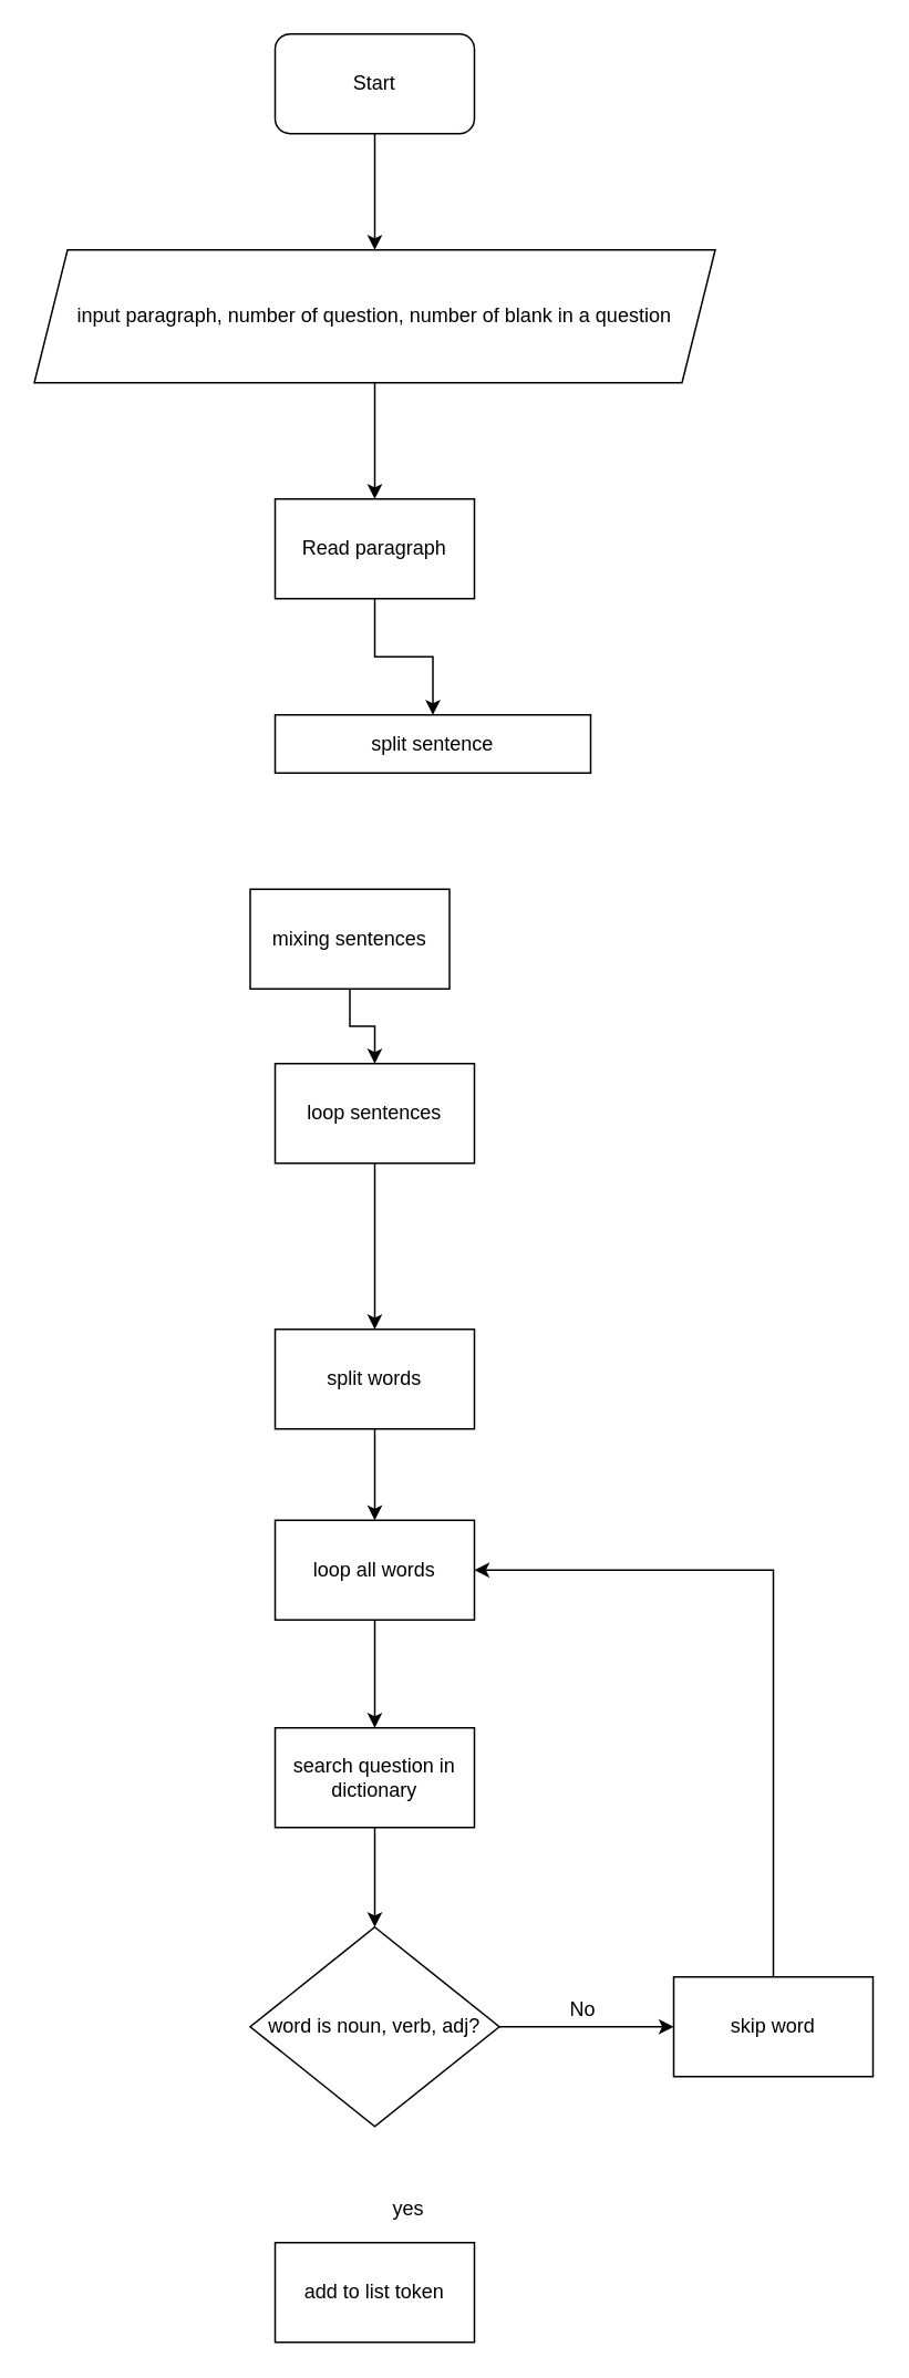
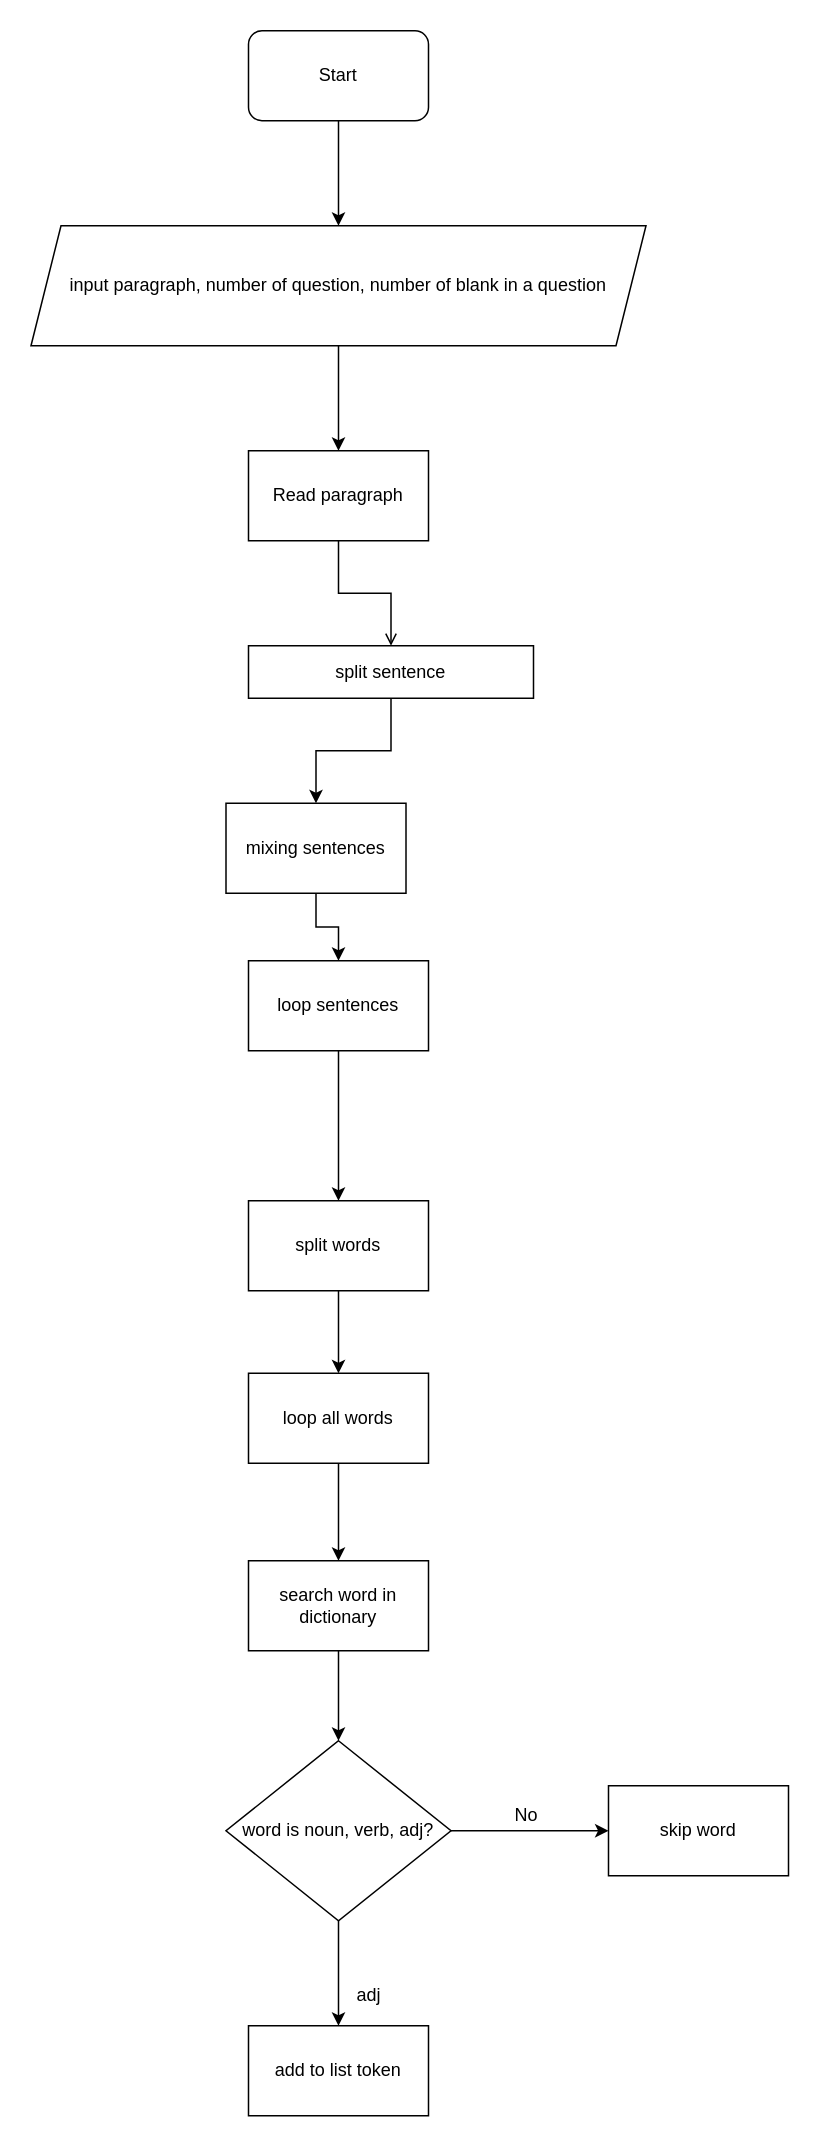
  <mxCell id="0" />
  <mxCell id="1" parent="0" />
  <mxCell id="2" style="edgeStyle=orthogonalEdgeStyle;rounded=0;orthogonalLoop=1;jettySize=auto;html=1;entryX=0.5;entryY=0;entryDx=0;entryDy=0;" edge="1" parent="1" source="3" target="23"><mxGeometry relative="1" as="geometry"><mxPoint x="225" y="130" as="targetPoint" /></mxGeometry></mxCell>
  <mxCell id="3" value="Start&lt;br&gt;" style="rounded=1;whiteSpace=wrap;html=1;" vertex="1" parent="1"><mxGeometry x="165" y="20" width="120" height="60" as="geometry" /></mxCell>
- <mxCell id="4" style="edgeStyle=orthogonalEdgeStyle;rounded=0;orthogonalLoop=1;jettySize=auto;html=1;entryX=0.5;entryY=0;entryDx=0;entryDy=0;" edge="1" parent="1" source="5" target="7"><mxGeometry relative="1" as="geometry" /></mxCell>
+ <mxCell id="4" style="edgeStyle=orthogonalEdgeStyle;rounded=0;orthogonalLoop=1;jettySize=auto;html=1;entryX=0.5;entryY=0;entryDx=0;entryDy=0;endArrow=open;" edge="1" parent="1" source="5" target="7"><mxGeometry relative="1" as="geometry" /></mxCell>
  <mxCell id="5" value="Read paragraph&lt;br&gt;" style="rounded=0;whiteSpace=wrap;html=1;" vertex="1" parent="1"><mxGeometry x="165" y="300" width="120" height="60" as="geometry" /></mxCell>
+ <mxCell id="6" style="edgeStyle=orthogonalEdgeStyle;rounded=0;orthogonalLoop=1;jettySize=auto;html=1;entryX=0.5;entryY=0;entryDx=0;entryDy=0;" edge="1" parent="1" source="7" target="25"><mxGeometry relative="1" as="geometry" /></mxCell>
  <mxCell id="7" value="split sentence&lt;br&gt;" style="rounded=0;whiteSpace=wrap;html=1;" vertex="1" parent="1"><mxGeometry x="165" y="430" width="190" height="35" as="geometry" /></mxCell>
  <mxCell id="8" style="edgeStyle=orthogonalEdgeStyle;rounded=0;orthogonalLoop=1;jettySize=auto;html=1;entryX=0.5;entryY=0;entryDx=0;entryDy=0;" edge="1" parent="1" source="9" target="21"><mxGeometry relative="1" as="geometry" /></mxCell>
  <mxCell id="9" value="split words&lt;br&gt;" style="rounded=0;whiteSpace=wrap;html=1;" vertex="1" parent="1"><mxGeometry x="165" y="800" width="120" height="60" as="geometry" /></mxCell>
  <mxCell id="10" style="edgeStyle=orthogonalEdgeStyle;rounded=0;orthogonalLoop=1;jettySize=auto;html=1;entryX=0.5;entryY=0;entryDx=0;entryDy=0;" edge="1" parent="1" source="11" target="14"><mxGeometry relative="1" as="geometry" /></mxCell>
- <mxCell id="11" value="search question in dictionary" style="rounded=0;whiteSpace=wrap;html=1;" vertex="1" parent="1"><mxGeometry x="165" y="1040" width="120" height="60" as="geometry" /></mxCell>
+ <mxCell id="11" value="search word in dictionary" style="rounded=0;whiteSpace=wrap;html=1;" vertex="1" parent="1"><mxGeometry x="165" y="1040" width="120" height="60" as="geometry" /></mxCell>
+ <mxCell id="12" style="edgeStyle=orthogonalEdgeStyle;rounded=0;orthogonalLoop=1;jettySize=auto;html=1;entryX=0.5;entryY=0;entryDx=0;entryDy=0;" edge="1" parent="1" source="14" target="19"><mxGeometry relative="1" as="geometry" /></mxCell>
  <mxCell id="13" style="edgeStyle=orthogonalEdgeStyle;rounded=0;orthogonalLoop=1;jettySize=auto;html=1;entryX=0;entryY=0.5;entryDx=0;entryDy=0;" edge="1" parent="1" source="14" target="16"><mxGeometry relative="1" as="geometry" /></mxCell>
  <mxCell id="14" value="word is noun, verb, adj?" style="rhombus;whiteSpace=wrap;html=1;" vertex="1" parent="1"><mxGeometry x="150" y="1160" width="150" height="120" as="geometry" /></mxCell>
- <mxCell id="15" style="edgeStyle=orthogonalEdgeStyle;rounded=0;orthogonalLoop=1;jettySize=auto;html=1;entryX=1;entryY=0.5;entryDx=0;entryDy=0;" edge="1" parent="1" source="16" target="21"><mxGeometry relative="1" as="geometry"><Array as="points"><mxPoint x="465" y="945" /></Array></mxGeometry></mxCell>
  <mxCell id="16" value="skip word&lt;br&gt;" style="whiteSpace=wrap;html=1;" vertex="1" parent="1"><mxGeometry x="405" y="1190" width="120" height="60" as="geometry" /></mxCell>
  <mxCell id="17" value="No&lt;br&gt;" style="text;html=1;align=center;verticalAlign=middle;resizable=0;points=[];autosize=1;" vertex="1" parent="1"><mxGeometry x="335" y="1200" width="30" height="20" as="geometry" /></mxCell>
- <mxCell id="18" value="yes&lt;br&gt;" style="text;html=1;align=center;verticalAlign=middle;resizable=0;points=[];autosize=1;" vertex="1" parent="1"><mxGeometry x="230" y="1320" width="30" height="20" as="geometry" /></mxCell>
+ <mxCell id="18" value="adj&lt;br&gt;" style="text;html=1;align=center;verticalAlign=middle;resizable=0;points=[];autosize=1;" vertex="1" parent="1"><mxGeometry x="230" y="1320" width="30" height="20" as="geometry" /></mxCell>
  <mxCell id="19" value="add to list token&lt;br&gt;" style="whiteSpace=wrap;html=1;" vertex="1" parent="1"><mxGeometry x="165" y="1350" width="120" height="60" as="geometry" /></mxCell>
  <mxCell id="20" style="edgeStyle=orthogonalEdgeStyle;rounded=0;orthogonalLoop=1;jettySize=auto;html=1;entryX=0.5;entryY=0;entryDx=0;entryDy=0;" edge="1" parent="1" source="21" target="11"><mxGeometry relative="1" as="geometry" /></mxCell>
  <mxCell id="21" value="loop all words" style="rounded=0;whiteSpace=wrap;html=1;" vertex="1" parent="1"><mxGeometry x="165" y="915" width="120" height="60" as="geometry" /></mxCell>
  <mxCell id="22" style="edgeStyle=orthogonalEdgeStyle;rounded=0;orthogonalLoop=1;jettySize=auto;html=1;entryX=0.5;entryY=0;entryDx=0;entryDy=0;" edge="1" parent="1" source="23" target="5"><mxGeometry relative="1" as="geometry" /></mxCell>
  <mxCell id="23" value="input paragraph, number of question, number of blank in a question" style="shape=parallelogram;perimeter=parallelogramPerimeter;whiteSpace=wrap;html=1;fixedSize=1;" vertex="1" parent="1"><mxGeometry x="20" y="150" width="410" height="80" as="geometry" /></mxCell>
  <mxCell id="24" style="edgeStyle=orthogonalEdgeStyle;rounded=0;orthogonalLoop=1;jettySize=auto;html=1;" edge="1" parent="1" source="25" target="27"><mxGeometry relative="1" as="geometry" /></mxCell>
  <mxCell id="25" value="mixing sentences" style="rounded=0;whiteSpace=wrap;html=1;" vertex="1" parent="1"><mxGeometry x="150" y="535" width="120" height="60" as="geometry" /></mxCell>
  <mxCell id="26" style="edgeStyle=orthogonalEdgeStyle;rounded=0;orthogonalLoop=1;jettySize=auto;html=1;" edge="1" parent="1" source="27" target="9"><mxGeometry relative="1" as="geometry" /></mxCell>
  <mxCell id="27" value="loop sentences" style="rounded=0;whiteSpace=wrap;html=1;" vertex="1" parent="1"><mxGeometry x="165" y="640" width="120" height="60" as="geometry" /></mxCell>
